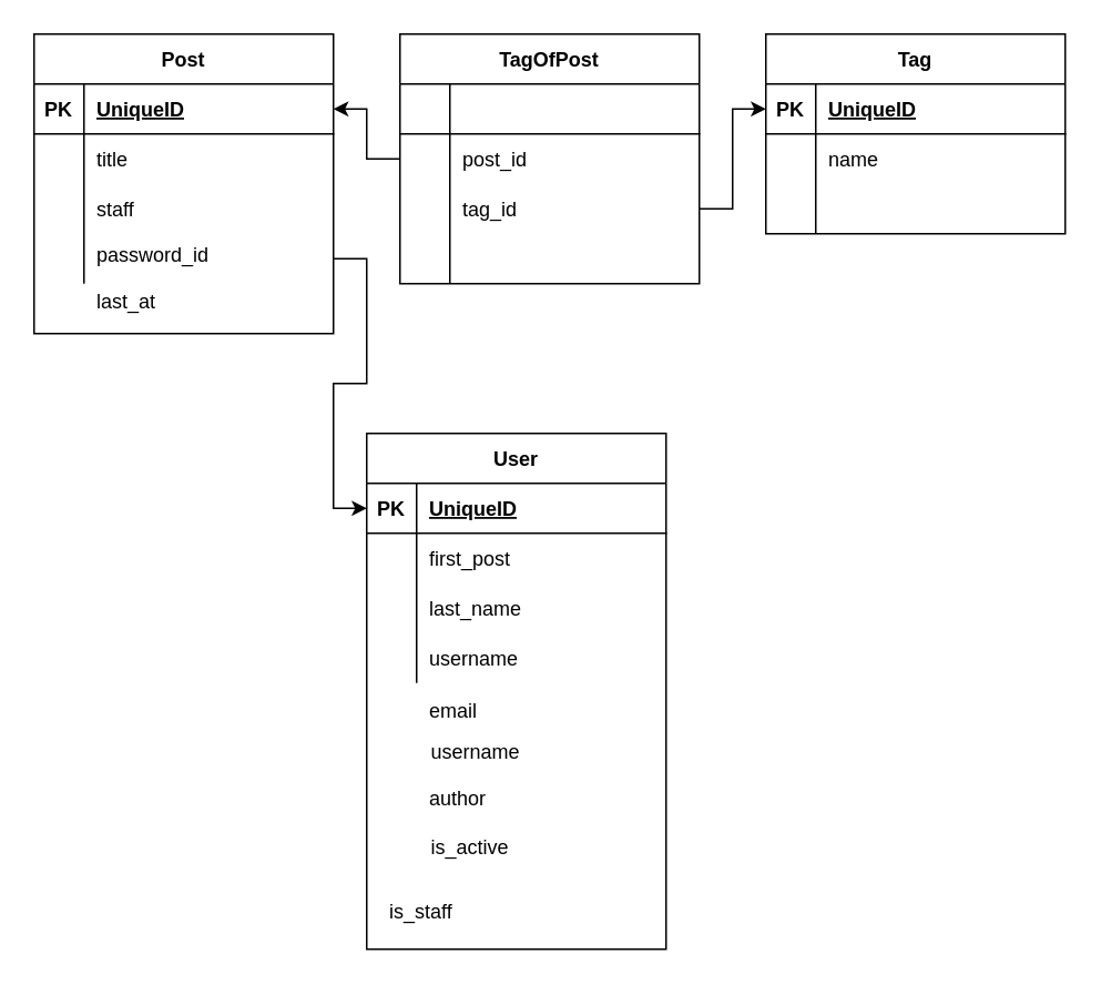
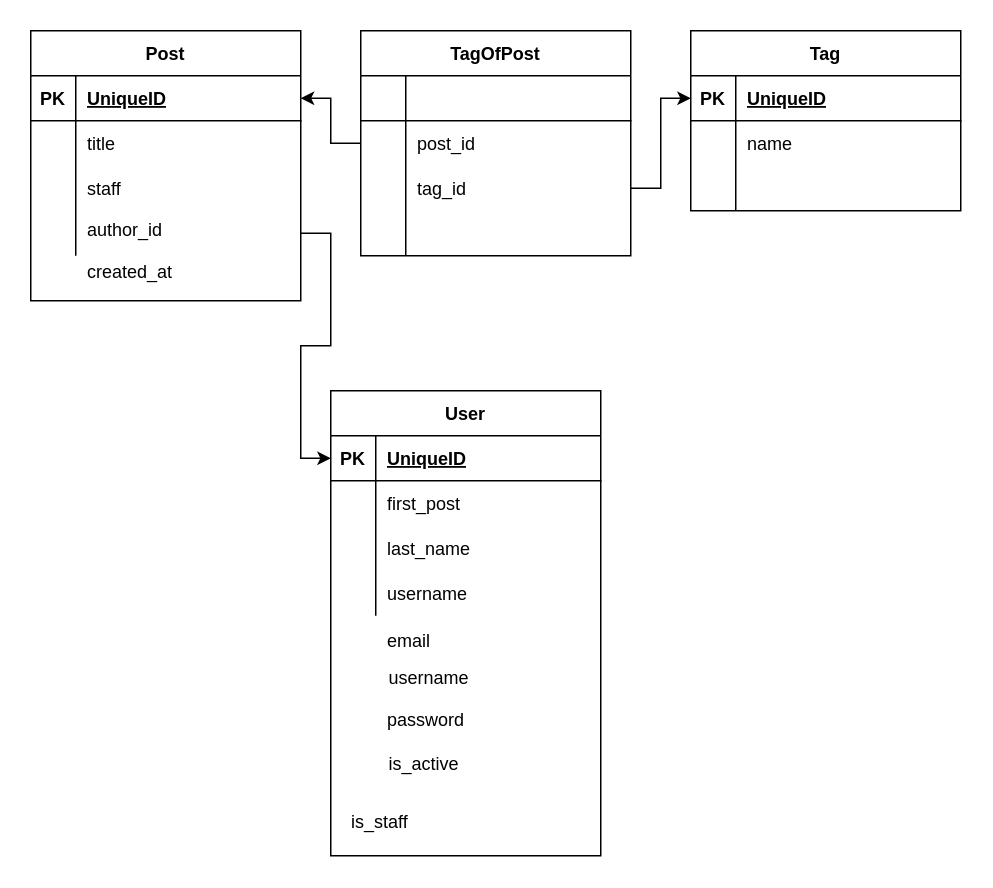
  <mxCell id="0" />
  <mxCell id="1" parent="0" />
  <mxCell id="2" value="Post" style="shape=table;startSize=30;container=1;collapsible=1;childLayout=tableLayout;fixedRows=1;rowLines=0;fontStyle=1;align=center;resizeLast=1;" vertex="1" parent="1"><mxGeometry x="20" y="20" width="180" height="180" as="geometry" /></mxCell>
  <mxCell id="3" value="" style="shape=tableRow;horizontal=0;startSize=0;swimlaneHead=0;swimlaneBody=0;fillColor=none;collapsible=0;dropTarget=0;points=[[0,0.5],[1,0.5]];portConstraint=eastwest;top=0;left=0;right=0;bottom=1;" vertex="1" parent="2"><mxGeometry y="30" width="180" height="30" as="geometry" /></mxCell>
  <mxCell id="4" value="PK" style="shape=partialRectangle;connectable=0;fillColor=none;top=0;left=0;bottom=0;right=0;fontStyle=1;overflow=hidden;" vertex="1" parent="3"><mxGeometry width="30" height="30" as="geometry"><mxRectangle width="30" height="30" as="alternateBounds" /></mxGeometry></mxCell>
  <mxCell id="5" value="UniqueID" style="shape=partialRectangle;connectable=0;fillColor=none;top=0;left=0;bottom=0;right=0;align=left;spacingLeft=6;fontStyle=5;overflow=hidden;" vertex="1" parent="3"><mxGeometry x="30" width="150" height="30" as="geometry"><mxRectangle width="150" height="30" as="alternateBounds" /></mxGeometry></mxCell>
  <mxCell id="6" value="" style="shape=tableRow;horizontal=0;startSize=0;swimlaneHead=0;swimlaneBody=0;fillColor=none;collapsible=0;dropTarget=0;points=[[0,0.5],[1,0.5]];portConstraint=eastwest;top=0;left=0;right=0;bottom=0;" vertex="1" parent="2"><mxGeometry y="60" width="180" height="30" as="geometry" /></mxCell>
  <mxCell id="7" value="" style="shape=partialRectangle;connectable=0;fillColor=none;top=0;left=0;bottom=0;right=0;editable=1;overflow=hidden;" vertex="1" parent="6"><mxGeometry width="30" height="30" as="geometry"><mxRectangle width="30" height="30" as="alternateBounds" /></mxGeometry></mxCell>
  <mxCell id="8" value="title" style="shape=partialRectangle;connectable=0;fillColor=none;top=0;left=0;bottom=0;right=0;align=left;spacingLeft=6;overflow=hidden;" vertex="1" parent="6"><mxGeometry x="30" width="150" height="30" as="geometry"><mxRectangle width="150" height="30" as="alternateBounds" /></mxGeometry></mxCell>
  <mxCell id="9" value="" style="shape=tableRow;horizontal=0;startSize=0;swimlaneHead=0;swimlaneBody=0;fillColor=none;collapsible=0;dropTarget=0;points=[[0,0.5],[1,0.5]];portConstraint=eastwest;top=0;left=0;right=0;bottom=0;" vertex="1" parent="2"><mxGeometry y="90" width="180" height="30" as="geometry" /></mxCell>
  <mxCell id="10" value="" style="shape=partialRectangle;connectable=0;fillColor=none;top=0;left=0;bottom=0;right=0;editable=1;overflow=hidden;" vertex="1" parent="9"><mxGeometry width="30" height="30" as="geometry"><mxRectangle width="30" height="30" as="alternateBounds" /></mxGeometry></mxCell>
  <mxCell id="11" value="staff" style="shape=partialRectangle;connectable=0;fillColor=none;top=0;left=0;bottom=0;right=0;align=left;spacingLeft=6;overflow=hidden;" vertex="1" parent="9"><mxGeometry x="30" width="150" height="30" as="geometry"><mxRectangle width="150" height="30" as="alternateBounds" /></mxGeometry></mxCell>
  <mxCell id="12" value="" style="shape=tableRow;horizontal=0;startSize=0;swimlaneHead=0;swimlaneBody=0;fillColor=none;collapsible=0;dropTarget=0;points=[[0,0.5],[1,0.5]];portConstraint=eastwest;top=0;left=0;right=0;bottom=0;" vertex="1" parent="2"><mxGeometry y="120" width="180" height="30" as="geometry" /></mxCell>
  <mxCell id="13" value="" style="shape=partialRectangle;connectable=0;fillColor=none;top=0;left=0;bottom=0;right=0;editable=1;overflow=hidden;" vertex="1" parent="12"><mxGeometry width="30" height="30" as="geometry"><mxRectangle width="30" height="30" as="alternateBounds" /></mxGeometry></mxCell>
  <mxCell id="14" value="" style="shape=partialRectangle;connectable=0;fillColor=none;top=0;left=0;bottom=0;right=0;align=left;spacingLeft=6;overflow=hidden;" vertex="1" parent="12"><mxGeometry x="30" width="150" height="30" as="geometry"><mxRectangle width="150" height="30" as="alternateBounds" /></mxGeometry></mxCell>
  <mxCell id="15" value="" style="shape=partialRectangle;connectable=0;fillColor=none;top=0;left=0;bottom=0;right=0;editable=1;overflow=hidden;" vertex="1" parent="1"><mxGeometry x="20" y="170" width="30" height="30" as="geometry"><mxRectangle width="30" height="30" as="alternateBounds" /></mxGeometry></mxCell>
- <mxCell id="16" value="password_id" style="shape=partialRectangle;connectable=0;fillColor=none;top=0;left=0;bottom=0;right=0;align=left;spacingLeft=6;overflow=hidden;" vertex="1" parent="1"><mxGeometry x="50" y="137" width="150" height="30" as="geometry"><mxRectangle width="150" height="30" as="alternateBounds" /></mxGeometry></mxCell>
- <mxCell id="17" value="last_at" style="shape=partialRectangle;connectable=0;fillColor=none;top=0;left=0;bottom=0;right=0;align=left;spacingLeft=6;overflow=hidden;" vertex="1" parent="1"><mxGeometry x="50" y="165" width="150" height="30" as="geometry"><mxRectangle width="150" height="30" as="alternateBounds" /></mxGeometry></mxCell>
+ <mxCell id="16" value="author_id" style="shape=partialRectangle;connectable=0;fillColor=none;top=0;left=0;bottom=0;right=0;align=left;spacingLeft=6;overflow=hidden;" vertex="1" parent="1"><mxGeometry x="50" y="137" width="150" height="30" as="geometry"><mxRectangle width="150" height="30" as="alternateBounds" /></mxGeometry></mxCell>
+ <mxCell id="17" value="created_at" style="shape=partialRectangle;connectable=0;fillColor=none;top=0;left=0;bottom=0;right=0;align=left;spacingLeft=6;overflow=hidden;" vertex="1" parent="1"><mxGeometry x="50" y="165" width="150" height="30" as="geometry"><mxRectangle width="150" height="30" as="alternateBounds" /></mxGeometry></mxCell>
  <mxCell id="18" value="Tag" style="shape=table;startSize=30;container=1;collapsible=1;childLayout=tableLayout;fixedRows=1;rowLines=0;fontStyle=1;align=center;resizeLast=1;" vertex="1" parent="1"><mxGeometry x="460" y="20" width="180" height="120" as="geometry" /></mxCell>
  <mxCell id="19" value="" style="shape=tableRow;horizontal=0;startSize=0;swimlaneHead=0;swimlaneBody=0;fillColor=none;collapsible=0;dropTarget=0;points=[[0,0.5],[1,0.5]];portConstraint=eastwest;top=0;left=0;right=0;bottom=1;" vertex="1" parent="18"><mxGeometry y="30" width="180" height="30" as="geometry" /></mxCell>
  <mxCell id="20" value="PK" style="shape=partialRectangle;connectable=0;fillColor=none;top=0;left=0;bottom=0;right=0;fontStyle=1;overflow=hidden;" vertex="1" parent="19"><mxGeometry width="30" height="30" as="geometry"><mxRectangle width="30" height="30" as="alternateBounds" /></mxGeometry></mxCell>
  <mxCell id="21" value="UniqueID" style="shape=partialRectangle;connectable=0;fillColor=none;top=0;left=0;bottom=0;right=0;align=left;spacingLeft=6;fontStyle=5;overflow=hidden;" vertex="1" parent="19"><mxGeometry x="30" width="150" height="30" as="geometry"><mxRectangle width="150" height="30" as="alternateBounds" /></mxGeometry></mxCell>
  <mxCell id="22" value="" style="shape=tableRow;horizontal=0;startSize=0;swimlaneHead=0;swimlaneBody=0;fillColor=none;collapsible=0;dropTarget=0;points=[[0,0.5],[1,0.5]];portConstraint=eastwest;top=0;left=0;right=0;bottom=0;" vertex="1" parent="18"><mxGeometry y="60" width="180" height="30" as="geometry" /></mxCell>
  <mxCell id="23" value="" style="shape=partialRectangle;connectable=0;fillColor=none;top=0;left=0;bottom=0;right=0;editable=1;overflow=hidden;" vertex="1" parent="22"><mxGeometry width="30" height="30" as="geometry"><mxRectangle width="30" height="30" as="alternateBounds" /></mxGeometry></mxCell>
  <mxCell id="24" value="name" style="shape=partialRectangle;connectable=0;fillColor=none;top=0;left=0;bottom=0;right=0;align=left;spacingLeft=6;overflow=hidden;" vertex="1" parent="22"><mxGeometry x="30" width="150" height="30" as="geometry"><mxRectangle width="150" height="30" as="alternateBounds" /></mxGeometry></mxCell>
  <mxCell id="25" value="" style="shape=tableRow;horizontal=0;startSize=0;swimlaneHead=0;swimlaneBody=0;fillColor=none;collapsible=0;dropTarget=0;points=[[0,0.5],[1,0.5]];portConstraint=eastwest;top=0;left=0;right=0;bottom=0;" vertex="1" parent="18"><mxGeometry y="90" width="180" height="30" as="geometry" /></mxCell>
  <mxCell id="26" value="" style="shape=partialRectangle;connectable=0;fillColor=none;top=0;left=0;bottom=0;right=0;editable=1;overflow=hidden;" vertex="1" parent="25"><mxGeometry width="30" height="30" as="geometry"><mxRectangle width="30" height="30" as="alternateBounds" /></mxGeometry></mxCell>
  <mxCell id="27" value="" style="shape=partialRectangle;connectable=0;fillColor=none;top=0;left=0;bottom=0;right=0;align=left;spacingLeft=6;overflow=hidden;" vertex="1" parent="25"><mxGeometry x="30" width="150" height="30" as="geometry"><mxRectangle width="150" height="30" as="alternateBounds" /></mxGeometry></mxCell>
  <mxCell id="28" value="TagOfPost" style="shape=table;startSize=30;container=1;collapsible=1;childLayout=tableLayout;fixedRows=1;rowLines=0;fontStyle=1;align=center;resizeLast=1;" vertex="1" parent="1"><mxGeometry x="240" y="20" width="180" height="150" as="geometry" /></mxCell>
  <mxCell id="29" value="" style="shape=tableRow;horizontal=0;startSize=0;swimlaneHead=0;swimlaneBody=0;fillColor=none;collapsible=0;dropTarget=0;points=[[0,0.5],[1,0.5]];portConstraint=eastwest;top=0;left=0;right=0;bottom=1;" vertex="1" parent="28"><mxGeometry y="30" width="180" height="30" as="geometry" /></mxCell>
  <mxCell id="30" value="" style="shape=partialRectangle;connectable=0;fillColor=none;top=0;left=0;bottom=0;right=0;fontStyle=1;overflow=hidden;" vertex="1" parent="29"><mxGeometry width="30" height="30" as="geometry"><mxRectangle width="30" height="30" as="alternateBounds" /></mxGeometry></mxCell>
  <mxCell id="31" value="" style="shape=partialRectangle;connectable=0;fillColor=none;top=0;left=0;bottom=0;right=0;align=left;spacingLeft=6;fontStyle=5;overflow=hidden;" vertex="1" parent="29"><mxGeometry x="30" width="150" height="30" as="geometry"><mxRectangle width="150" height="30" as="alternateBounds" /></mxGeometry></mxCell>
  <mxCell id="32" value="" style="shape=tableRow;horizontal=0;startSize=0;swimlaneHead=0;swimlaneBody=0;fillColor=none;collapsible=0;dropTarget=0;points=[[0,0.5],[1,0.5]];portConstraint=eastwest;top=0;left=0;right=0;bottom=0;" vertex="1" parent="28"><mxGeometry y="60" width="180" height="30" as="geometry" /></mxCell>
  <mxCell id="33" value="" style="shape=partialRectangle;connectable=0;fillColor=none;top=0;left=0;bottom=0;right=0;editable=1;overflow=hidden;" vertex="1" parent="32"><mxGeometry width="30" height="30" as="geometry"><mxRectangle width="30" height="30" as="alternateBounds" /></mxGeometry></mxCell>
  <mxCell id="34" value="post_id" style="shape=partialRectangle;connectable=0;fillColor=none;top=0;left=0;bottom=0;right=0;align=left;spacingLeft=6;overflow=hidden;" vertex="1" parent="32"><mxGeometry x="30" width="150" height="30" as="geometry"><mxRectangle width="150" height="30" as="alternateBounds" /></mxGeometry></mxCell>
  <mxCell id="35" value="" style="shape=tableRow;horizontal=0;startSize=0;swimlaneHead=0;swimlaneBody=0;fillColor=none;collapsible=0;dropTarget=0;points=[[0,0.5],[1,0.5]];portConstraint=eastwest;top=0;left=0;right=0;bottom=0;" vertex="1" parent="28"><mxGeometry y="90" width="180" height="30" as="geometry" /></mxCell>
  <mxCell id="36" value="" style="shape=partialRectangle;connectable=0;fillColor=none;top=0;left=0;bottom=0;right=0;editable=1;overflow=hidden;" vertex="1" parent="35"><mxGeometry width="30" height="30" as="geometry"><mxRectangle width="30" height="30" as="alternateBounds" /></mxGeometry></mxCell>
  <mxCell id="37" value="tag_id" style="shape=partialRectangle;connectable=0;fillColor=none;top=0;left=0;bottom=0;right=0;align=left;spacingLeft=6;overflow=hidden;" vertex="1" parent="35"><mxGeometry x="30" width="150" height="30" as="geometry"><mxRectangle width="150" height="30" as="alternateBounds" /></mxGeometry></mxCell>
  <mxCell id="38" value="" style="shape=tableRow;horizontal=0;startSize=0;swimlaneHead=0;swimlaneBody=0;fillColor=none;collapsible=0;dropTarget=0;points=[[0,0.5],[1,0.5]];portConstraint=eastwest;top=0;left=0;right=0;bottom=0;" vertex="1" parent="28"><mxGeometry y="120" width="180" height="30" as="geometry" /></mxCell>
  <mxCell id="39" value="" style="shape=partialRectangle;connectable=0;fillColor=none;top=0;left=0;bottom=0;right=0;editable=1;overflow=hidden;" vertex="1" parent="38"><mxGeometry width="30" height="30" as="geometry"><mxRectangle width="30" height="30" as="alternateBounds" /></mxGeometry></mxCell>
  <mxCell id="40" value="" style="shape=partialRectangle;connectable=0;fillColor=none;top=0;left=0;bottom=0;right=0;align=left;spacingLeft=6;overflow=hidden;" vertex="1" parent="38"><mxGeometry x="30" width="150" height="30" as="geometry"><mxRectangle width="150" height="30" as="alternateBounds" /></mxGeometry></mxCell>
  <mxCell id="41" style="edgeStyle=orthogonalEdgeStyle;rounded=0;orthogonalLoop=1;jettySize=auto;html=1;" edge="1" parent="1" source="32" target="3"><mxGeometry relative="1" as="geometry" /></mxCell>
  <mxCell id="42" style="edgeStyle=orthogonalEdgeStyle;rounded=0;orthogonalLoop=1;jettySize=auto;html=1;entryX=0;entryY=0.5;entryDx=0;entryDy=0;" edge="1" parent="1" source="35" target="19"><mxGeometry relative="1" as="geometry" /></mxCell>
  <mxCell id="43" value="User" style="shape=table;startSize=30;container=1;collapsible=1;childLayout=tableLayout;fixedRows=1;rowLines=0;fontStyle=1;align=center;resizeLast=1;" vertex="1" parent="1"><mxGeometry x="220" y="260" width="180" height="310" as="geometry" /></mxCell>
  <mxCell id="44" value="" style="shape=tableRow;horizontal=0;startSize=0;swimlaneHead=0;swimlaneBody=0;fillColor=none;collapsible=0;dropTarget=0;points=[[0,0.5],[1,0.5]];portConstraint=eastwest;top=0;left=0;right=0;bottom=1;" vertex="1" parent="43"><mxGeometry y="30" width="180" height="30" as="geometry" /></mxCell>
  <mxCell id="45" value="PK" style="shape=partialRectangle;connectable=0;fillColor=none;top=0;left=0;bottom=0;right=0;fontStyle=1;overflow=hidden;" vertex="1" parent="44"><mxGeometry width="30" height="30" as="geometry"><mxRectangle width="30" height="30" as="alternateBounds" /></mxGeometry></mxCell>
  <mxCell id="46" value="UniqueID" style="shape=partialRectangle;connectable=0;fillColor=none;top=0;left=0;bottom=0;right=0;align=left;spacingLeft=6;fontStyle=5;overflow=hidden;" vertex="1" parent="44"><mxGeometry x="30" width="150" height="30" as="geometry"><mxRectangle width="150" height="30" as="alternateBounds" /></mxGeometry></mxCell>
  <mxCell id="47" value="" style="shape=tableRow;horizontal=0;startSize=0;swimlaneHead=0;swimlaneBody=0;fillColor=none;collapsible=0;dropTarget=0;points=[[0,0.5],[1,0.5]];portConstraint=eastwest;top=0;left=0;right=0;bottom=0;" vertex="1" parent="43"><mxGeometry y="60" width="180" height="30" as="geometry" /></mxCell>
  <mxCell id="48" value="" style="shape=partialRectangle;connectable=0;fillColor=none;top=0;left=0;bottom=0;right=0;editable=1;overflow=hidden;" vertex="1" parent="47"><mxGeometry width="30" height="30" as="geometry"><mxRectangle width="30" height="30" as="alternateBounds" /></mxGeometry></mxCell>
  <mxCell id="49" value="first_post" style="shape=partialRectangle;connectable=0;fillColor=none;top=0;left=0;bottom=0;right=0;align=left;spacingLeft=6;overflow=hidden;" vertex="1" parent="47"><mxGeometry x="30" width="150" height="30" as="geometry"><mxRectangle width="150" height="30" as="alternateBounds" /></mxGeometry></mxCell>
  <mxCell id="50" value="" style="shape=tableRow;horizontal=0;startSize=0;swimlaneHead=0;swimlaneBody=0;fillColor=none;collapsible=0;dropTarget=0;points=[[0,0.5],[1,0.5]];portConstraint=eastwest;top=0;left=0;right=0;bottom=0;" vertex="1" parent="43"><mxGeometry y="90" width="180" height="30" as="geometry" /></mxCell>
  <mxCell id="51" value="" style="shape=partialRectangle;connectable=0;fillColor=none;top=0;left=0;bottom=0;right=0;editable=1;overflow=hidden;" vertex="1" parent="50"><mxGeometry width="30" height="30" as="geometry"><mxRectangle width="30" height="30" as="alternateBounds" /></mxGeometry></mxCell>
  <mxCell id="52" value="last_name" style="shape=partialRectangle;connectable=0;fillColor=none;top=0;left=0;bottom=0;right=0;align=left;spacingLeft=6;overflow=hidden;" vertex="1" parent="50"><mxGeometry x="30" width="150" height="30" as="geometry"><mxRectangle width="150" height="30" as="alternateBounds" /></mxGeometry></mxCell>
  <mxCell id="53" value="" style="shape=tableRow;horizontal=0;startSize=0;swimlaneHead=0;swimlaneBody=0;fillColor=none;collapsible=0;dropTarget=0;points=[[0,0.5],[1,0.5]];portConstraint=eastwest;top=0;left=0;right=0;bottom=0;" vertex="1" parent="43"><mxGeometry y="120" width="180" height="30" as="geometry" /></mxCell>
  <mxCell id="54" value="" style="shape=partialRectangle;connectable=0;fillColor=none;top=0;left=0;bottom=0;right=0;editable=1;overflow=hidden;" vertex="1" parent="53"><mxGeometry width="30" height="30" as="geometry"><mxRectangle width="30" height="30" as="alternateBounds" /></mxGeometry></mxCell>
  <mxCell id="55" value="username" style="shape=partialRectangle;connectable=0;fillColor=none;top=0;left=0;bottom=0;right=0;align=left;spacingLeft=6;overflow=hidden;" vertex="1" parent="53"><mxGeometry x="30" width="150" height="30" as="geometry"><mxRectangle width="150" height="30" as="alternateBounds" /></mxGeometry></mxCell>
  <mxCell id="56" value="" style="shape=tableRow;horizontal=0;startSize=0;swimlaneHead=0;swimlaneBody=0;fillColor=none;collapsible=0;dropTarget=0;points=[[0,0.5],[1,0.5]];portConstraint=eastwest;top=0;left=0;right=0;bottom=0;" vertex="1" parent="1"><mxGeometry x="220" y="411" width="180" height="30" as="geometry" /></mxCell>
  <mxCell id="57" value="" style="shape=partialRectangle;connectable=0;fillColor=none;top=0;left=0;bottom=0;right=0;editable=1;overflow=hidden;" vertex="1" parent="56"><mxGeometry width="30" height="30" as="geometry"><mxRectangle width="30" height="30" as="alternateBounds" /></mxGeometry></mxCell>
  <mxCell id="58" value="email" style="shape=partialRectangle;connectable=0;fillColor=none;top=0;left=0;bottom=0;right=0;align=left;spacingLeft=6;overflow=hidden;" vertex="1" parent="56"><mxGeometry x="30" width="150" height="30" as="geometry"><mxRectangle width="150" height="30" as="alternateBounds" /></mxGeometry></mxCell>
  <mxCell id="59" value="" style="shape=tableRow;horizontal=0;startSize=0;swimlaneHead=0;swimlaneBody=0;fillColor=none;collapsible=0;dropTarget=0;points=[[0,0.5],[1,0.5]];portConstraint=eastwest;top=0;left=0;right=0;bottom=0;" vertex="1" parent="1"><mxGeometry x="221" y="436" width="180" height="30" as="geometry" /></mxCell>
  <mxCell id="60" value="" style="shape=partialRectangle;connectable=0;fillColor=none;top=0;left=0;bottom=0;right=0;editable=1;overflow=hidden;" vertex="1" parent="59"><mxGeometry width="30" height="30" as="geometry"><mxRectangle width="30" height="30" as="alternateBounds" /></mxGeometry></mxCell>
  <mxCell id="61" value="username" style="shape=partialRectangle;connectable=0;fillColor=none;top=0;left=0;bottom=0;right=0;align=left;spacingLeft=6;overflow=hidden;" vertex="1" parent="59"><mxGeometry x="30" width="150" height="30" as="geometry"><mxRectangle width="150" height="30" as="alternateBounds" /></mxGeometry></mxCell>
- <mxCell id="62" value="author" style="shape=partialRectangle;connectable=0;fillColor=none;top=0;left=0;bottom=0;right=0;align=left;spacingLeft=6;overflow=hidden;" vertex="1" parent="1"><mxGeometry x="250" y="464" width="150" height="30" as="geometry"><mxRectangle width="150" height="30" as="alternateBounds" /></mxGeometry></mxCell>
+ <mxCell id="62" value="password" style="shape=partialRectangle;connectable=0;fillColor=none;top=0;left=0;bottom=0;right=0;align=left;spacingLeft=6;overflow=hidden;" vertex="1" parent="1"><mxGeometry x="250" y="464" width="150" height="30" as="geometry"><mxRectangle width="150" height="30" as="alternateBounds" /></mxGeometry></mxCell>
  <mxCell id="63" value="is_active" style="shape=partialRectangle;connectable=0;fillColor=none;top=0;left=0;bottom=0;right=0;align=left;spacingLeft=6;overflow=hidden;" vertex="1" parent="1"><mxGeometry x="251" y="493" width="150" height="30" as="geometry"><mxRectangle width="150" height="30" as="alternateBounds" /></mxGeometry></mxCell>
  <mxCell id="64" value="is_staff" style="shape=partialRectangle;connectable=0;fillColor=none;top=0;left=0;bottom=0;right=0;align=left;spacingLeft=6;overflow=hidden;" vertex="1" parent="1"><mxGeometry x="226" y="532" width="150" height="30" as="geometry"><mxRectangle width="150" height="30" as="alternateBounds" /></mxGeometry></mxCell>
  <mxCell id="65" style="edgeStyle=orthogonalEdgeStyle;rounded=0;orthogonalLoop=1;jettySize=auto;html=1;" edge="1" parent="1" source="12" target="44"><mxGeometry relative="1" as="geometry" /></mxCell>
